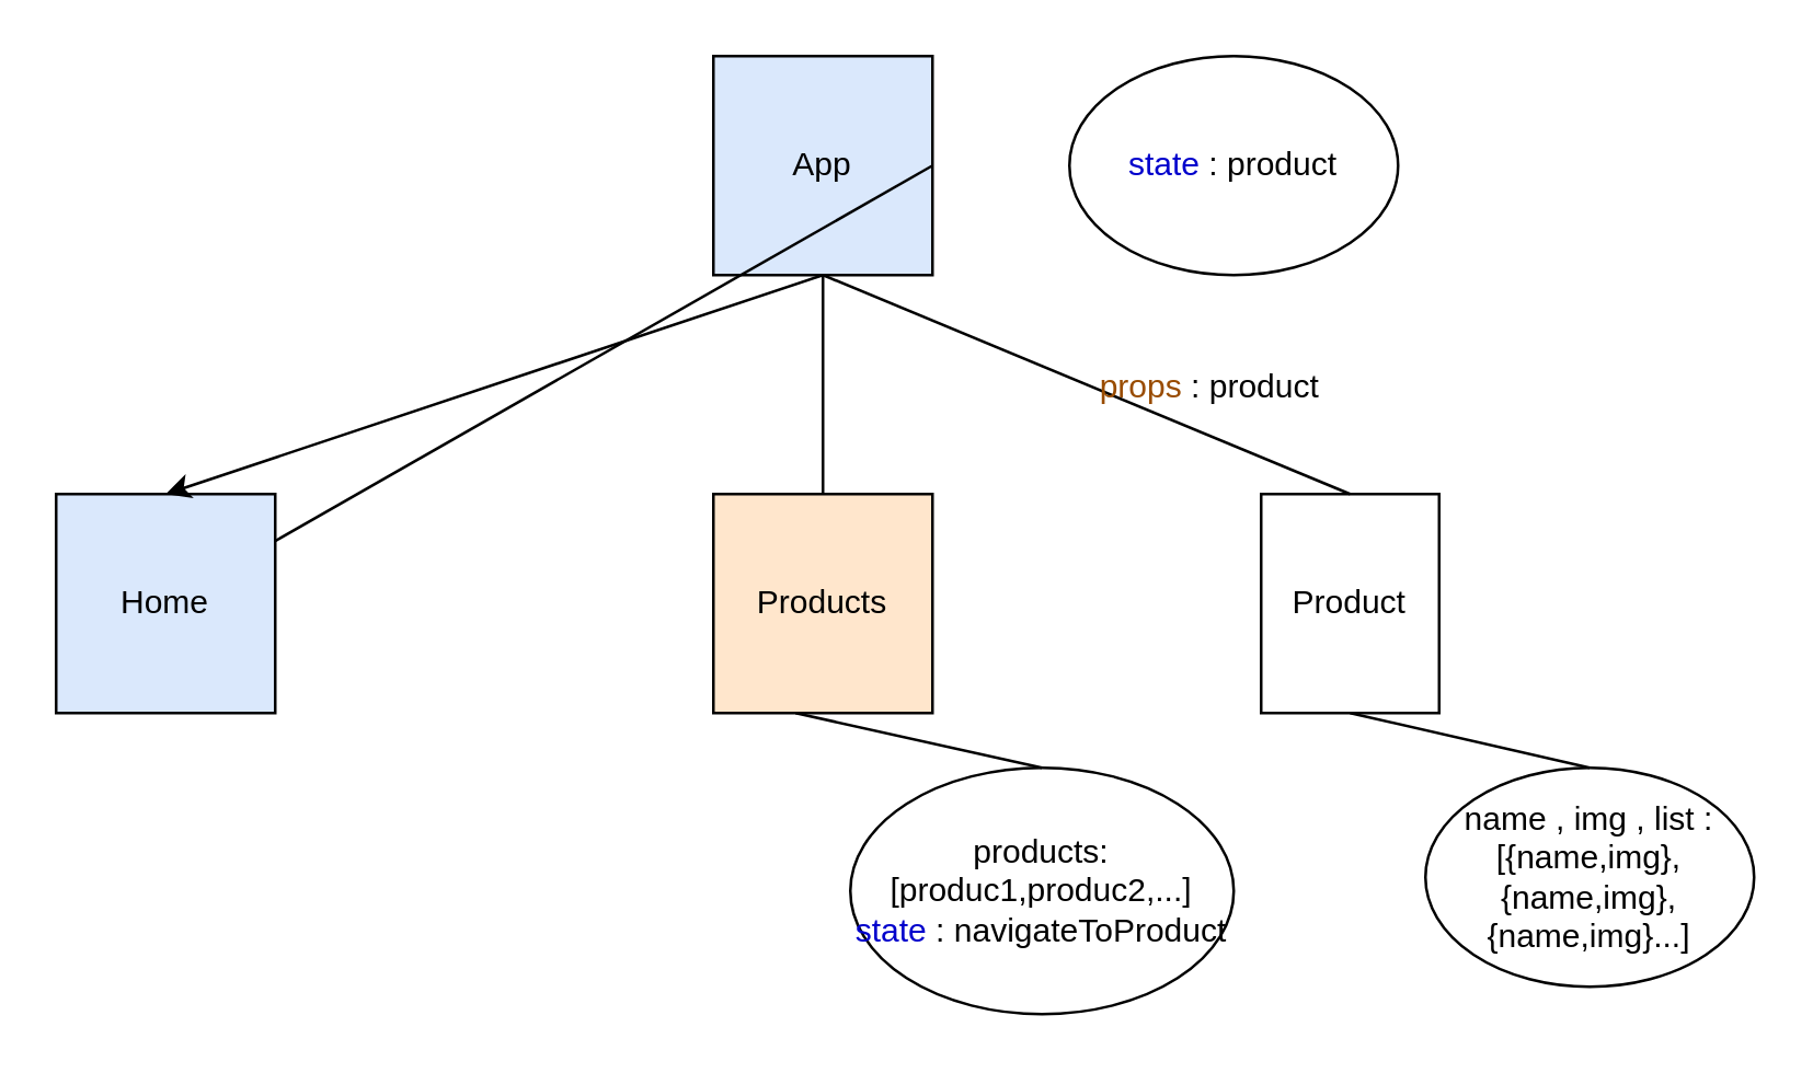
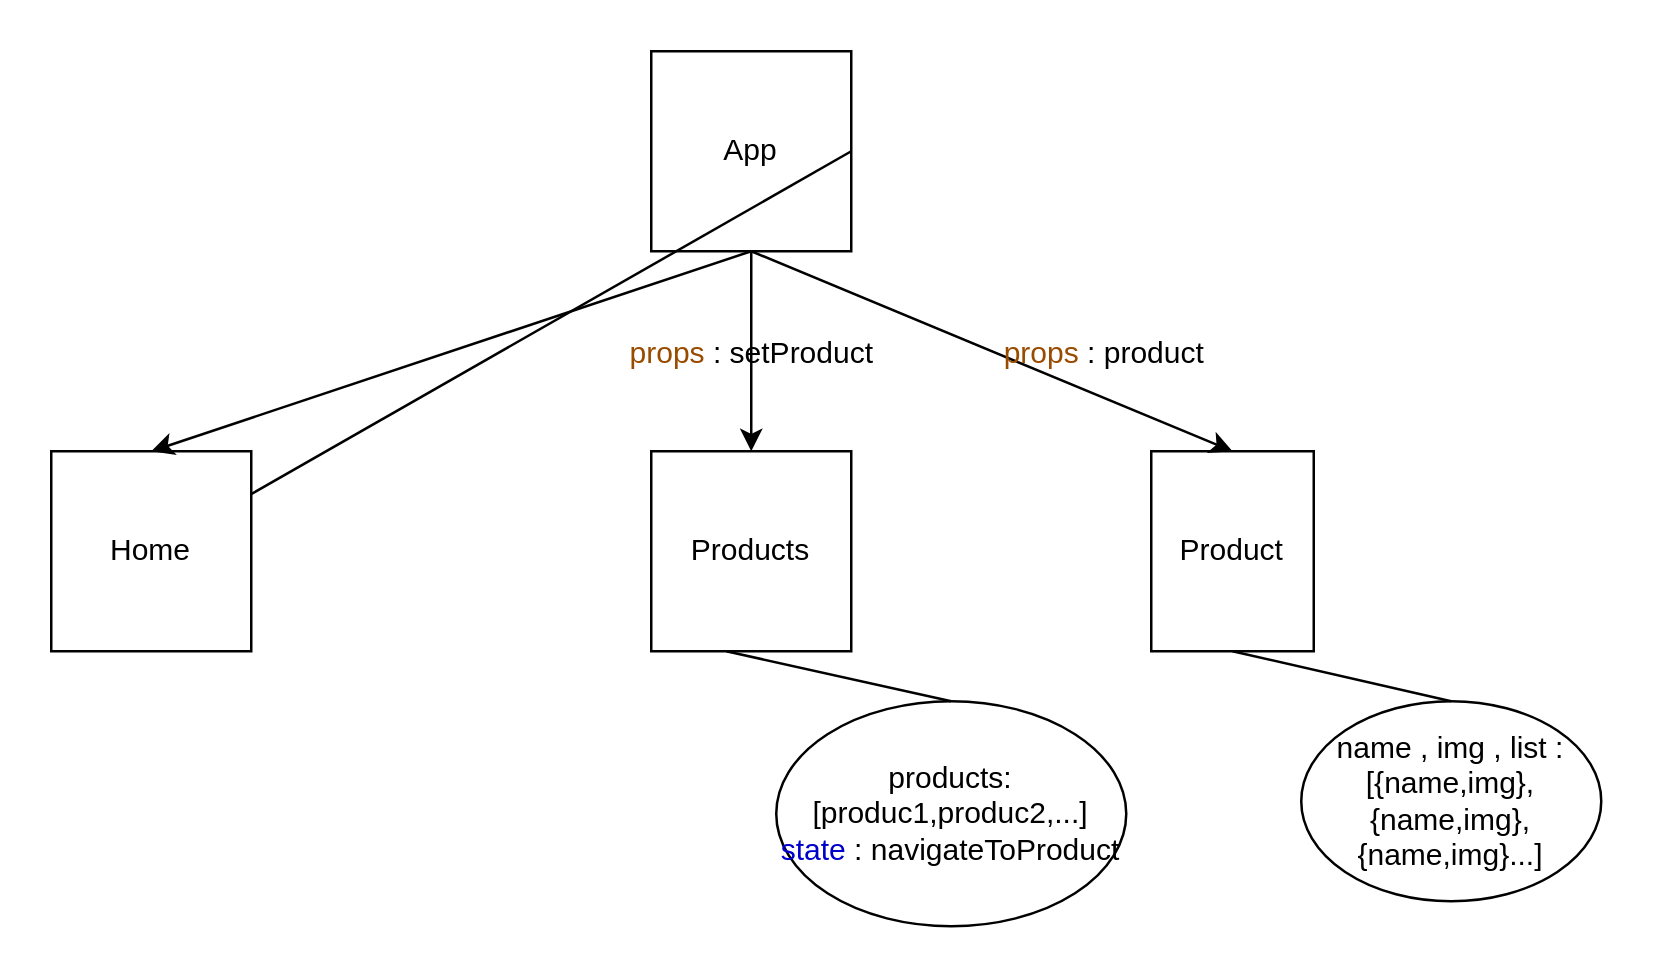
  <mxCell id="0" />
  <mxCell id="1" parent="0" />
- <mxCell id="2" value="App" style="whiteSpace=wrap;html=1;aspect=fixed;fillColor=#dae8fc;" vertex="1" parent="1"><mxGeometry x="260" y="20" width="80" height="80" as="geometry" /></mxCell>
+ <mxCell id="2" value="App" style="whiteSpace=wrap;html=1;aspect=fixed;" vertex="1" parent="1"><mxGeometry x="260" y="20" width="80" height="80" as="geometry" /></mxCell>
  <mxCell id="3" value="Product" style="whiteSpace=wrap;html=1;aspect=fixed;" vertex="1" parent="1"><mxGeometry x="460" y="180" width="65" height="80" as="geometry" /></mxCell>
- <mxCell id="4" value="Products" style="whiteSpace=wrap;html=1;aspect=fixed;fillColor=#ffe6cc;" vertex="1" parent="1"><mxGeometry x="260" y="180" width="80" height="80" as="geometry" /></mxCell>
- <mxCell id="5" value="Home" style="whiteSpace=wrap;html=1;aspect=fixed;fillColor=#dae8fc;" vertex="1" parent="1"><mxGeometry x="20" y="180" width="80" height="80" as="geometry" /></mxCell>
- <mxCell id="6" value="" style="endArrow=none;html=1;exitX=0.5;exitY=1;exitDx=0;exitDy=0;entryX=0.5;entryY=0;entryDx=0;entryDy=0;" edge="1" parent="1" source="2" target="3"><mxGeometry width="50" height="50" relative="1" as="geometry"><mxPoint x="20" y="330" as="sourcePoint" /><mxPoint x="70" y="280" as="targetPoint" /></mxGeometry></mxCell>
- <mxCell id="7" value="" style="endArrow=none;html=1;exitX=0.5;exitY=1;exitDx=0;exitDy=0;entryX=0.5;entryY=0;entryDx=0;entryDy=0;" edge="1" parent="1" source="2" target="4"><mxGeometry width="50" height="50" relative="1" as="geometry"><mxPoint x="310" y="110" as="sourcePoint" /><mxPoint x="510" y="190" as="targetPoint" /></mxGeometry></mxCell>
+ <mxCell id="4" value="Products" style="whiteSpace=wrap;html=1;aspect=fixed;" vertex="1" parent="1"><mxGeometry x="260" y="180" width="80" height="80" as="geometry" /></mxCell>
+ <mxCell id="5" value="Home" style="whiteSpace=wrap;html=1;aspect=fixed;" vertex="1" parent="1"><mxGeometry x="20" y="180" width="80" height="80" as="geometry" /></mxCell>
+ <mxCell id="6" value="" style="endArrow=classic;html=1;exitX=0.5;exitY=1;exitDx=0;exitDy=0;entryX=0.5;entryY=0;entryDx=0;entryDy=0;" edge="1" parent="1" source="2" target="3"><mxGeometry width="50" height="50" relative="1" as="geometry"><mxPoint x="20" y="330" as="sourcePoint" /><mxPoint x="70" y="280" as="targetPoint" /></mxGeometry></mxCell>
+ <mxCell id="7" value="" style="endArrow=classic;html=1;exitX=0.5;exitY=1;exitDx=0;exitDy=0;entryX=0.5;entryY=0;entryDx=0;entryDy=0;" edge="1" parent="1" source="2" target="4"><mxGeometry width="50" height="50" relative="1" as="geometry"><mxPoint x="310" y="110" as="sourcePoint" /><mxPoint x="510" y="190" as="targetPoint" /></mxGeometry></mxCell>
  <mxCell id="8" value="" style="endArrow=classic;html=1;entryX=0.5;entryY=0;entryDx=0;entryDy=0;" edge="1" parent="1" target="5"><mxGeometry width="50" height="50" relative="1" as="geometry"><mxPoint x="300" y="100" as="sourcePoint" /><mxPoint x="310" y="190" as="targetPoint" /></mxGeometry></mxCell>
  <mxCell id="9" value="name , img , list : [{name,img},{name,img},{name,img}...]" style="ellipse;whiteSpace=wrap;html=1;" vertex="1" parent="1"><mxGeometry x="520" y="280" width="120" height="80" as="geometry" /></mxCell>
  <mxCell id="10" value="" style="endArrow=none;html=1;entryX=0.5;entryY=1;entryDx=0;entryDy=0;exitX=0.5;exitY=0;exitDx=0;exitDy=0;" edge="1" parent="1" source="9" target="3"><mxGeometry width="50" height="50" relative="1" as="geometry"><mxPoint x="20" y="430" as="sourcePoint" /><mxPoint x="70" y="380" as="targetPoint" /></mxGeometry></mxCell>
  <mxCell id="11" value="products:[produc1,produc2,...]&lt;br&gt;&lt;font color=&quot;#0000cc&quot;&gt;state &lt;/font&gt;: navigateToProduct" style="ellipse;whiteSpace=wrap;html=1;" vertex="1" parent="1"><mxGeometry x="310" y="280" width="140" height="90" as="geometry" /></mxCell>
  <mxCell id="12" value="" style="endArrow=none;html=1;entryX=0.5;entryY=1;entryDx=0;entryDy=0;exitX=0.5;exitY=0;exitDx=0;exitDy=0;" edge="1" parent="1" source="11"><mxGeometry width="50" height="50" relative="1" as="geometry"><mxPoint x="-190" y="430" as="sourcePoint" /><mxPoint x="290" y="260" as="targetPoint" /></mxGeometry></mxCell>
- <mxCell id="13" value="&lt;font color=&quot;#0000cc&quot;&gt;state &lt;/font&gt;: product" style="ellipse;whiteSpace=wrap;html=1;" vertex="1" parent="1"><mxGeometry x="390" y="20" width="120" height="80" as="geometry" /></mxCell>
  <mxCell id="14" value="" style="endArrow=none;html=1;exitX=1;exitY=0.5;exitDx=0;exitDy=0;" edge="1" parent="1" source="2" target="5"><mxGeometry width="50" height="50" relative="1" as="geometry"><mxPoint x="20" y="430" as="sourcePoint" /><mxPoint x="70" y="380" as="targetPoint" /></mxGeometry></mxCell>
  <mxCell id="15" value="&lt;font color=&quot;#994c00&quot;&gt;props &lt;/font&gt;: product" style="text;html=1;align=center;verticalAlign=middle;resizable=0;points=[];autosize=1;" vertex="1" parent="1"><mxGeometry x="391" y="131" width="100" height="20" as="geometry" /></mxCell>
+ <mxCell id="16" value="&lt;font color=&quot;#994c00&quot;&gt;props &lt;/font&gt;: setProduct" style="text;html=1;align=center;verticalAlign=middle;resizable=0;points=[];autosize=1;" vertex="1" parent="1"><mxGeometry x="245" y="131" width="110" height="20" as="geometry" /></mxCell>
